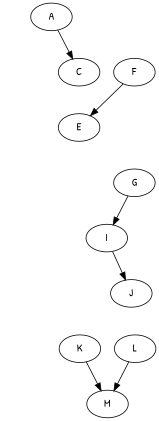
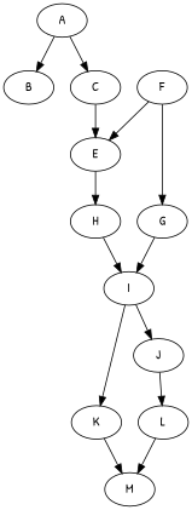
  digraph {
    fontname="Patrick Hand"
    rankdir=TB
    node [fontname="Patrick Hand"]
    edge [fontname="Patrick Hand"]
    A
+   B
    C
    E
+   H
    F
    G
    I
    K
    J
    M
    L
+   A -> B
    A -> C
+   C -> E
+   E -> H
+   H -> I
    F -> E
+   F -> G
    G -> I
+   I -> K
    I -> J
    K -> M
+   J -> L
    L -> M
  }
